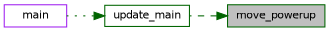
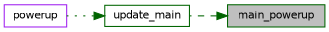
  digraph {
    rankdir=RL
    node [color=darkgreen fillcolor=white fontname=Helvetica fontsize=10 shape=record style=filled]
    edge [color=darkgreen dir=back fontname=Helvetica fontsize=10 labelfontname=Helvetica labelfontsize=10]
-   n1 [fillcolor=grey75 fontcolor=black height=0.2 label=move_powerup width=0.4]
+   n1 [fillcolor=grey75 fontcolor=black height=0.2 label=main_powerup width=0.4]
    n2 [height=0.2 label=update_main width=0.4]
-   n3 [color=purple height=0.2 label=main width=0.4]
+   n3 [color=purple height=0.2 label=powerup width=0.4]
    n1 -> n2 [style=dashed]
    n2 -> n3 [style=dotted]
  }
